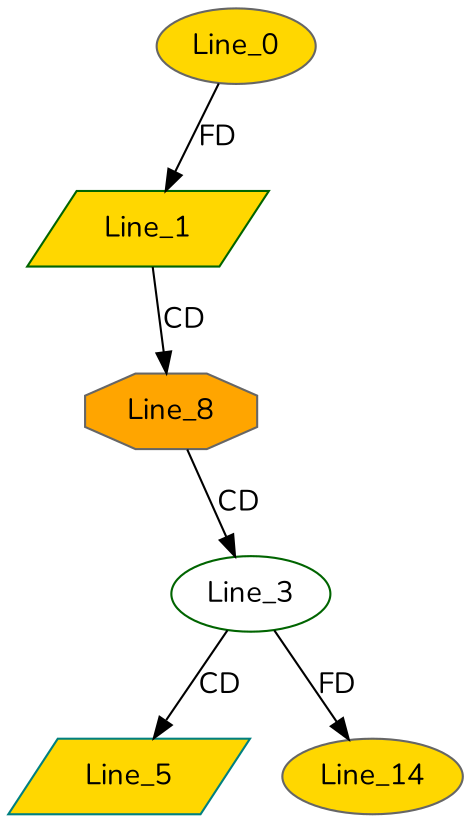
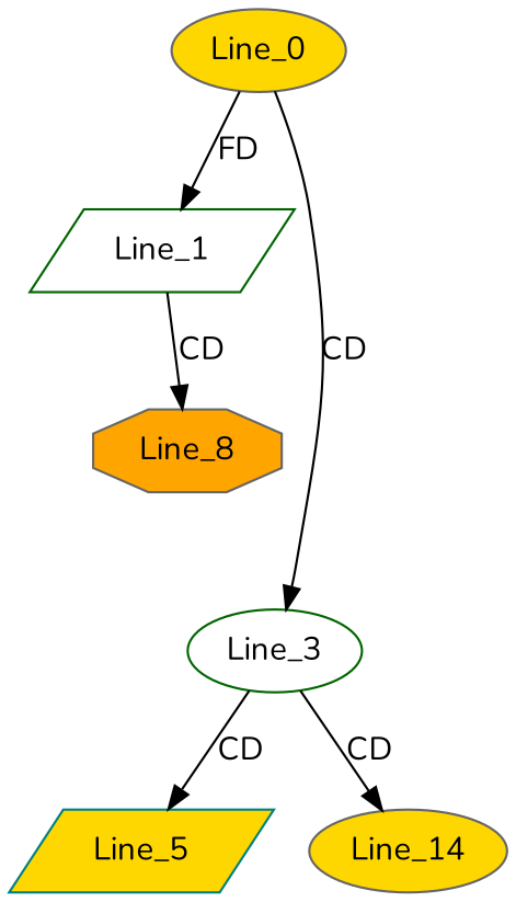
  digraph {
    fontname=Nunito
    node [color=gray40 fillcolor=gold fontname=Nunito shape=ellipse style=filled]
    edge [fontname=Nunito]
-   Line_1 [color=darkgreen shape=parallelogram]
+   Line_1 [color=darkgreen fillcolor=white shape=parallelogram]
    Line_0
    n3 [fillcolor=orange label=Line_8 shape=octagon]
    Line_3 [color=darkgreen fillcolor=white]
    Line_5 [color=teal shape=parallelogram]
    Line_14
    Line_1 -> n3 [label=CD]
    Line_0 -> Line_1 [label=FD]
-   n3 -> Line_3 [label=CD]
+   Line_0 -> Line_3 [label=CD]
    Line_3 -> Line_5 [label=CD]
-   Line_3 -> Line_14 [label=FD]
+   Line_3 -> Line_14 [label=CD]
  }
